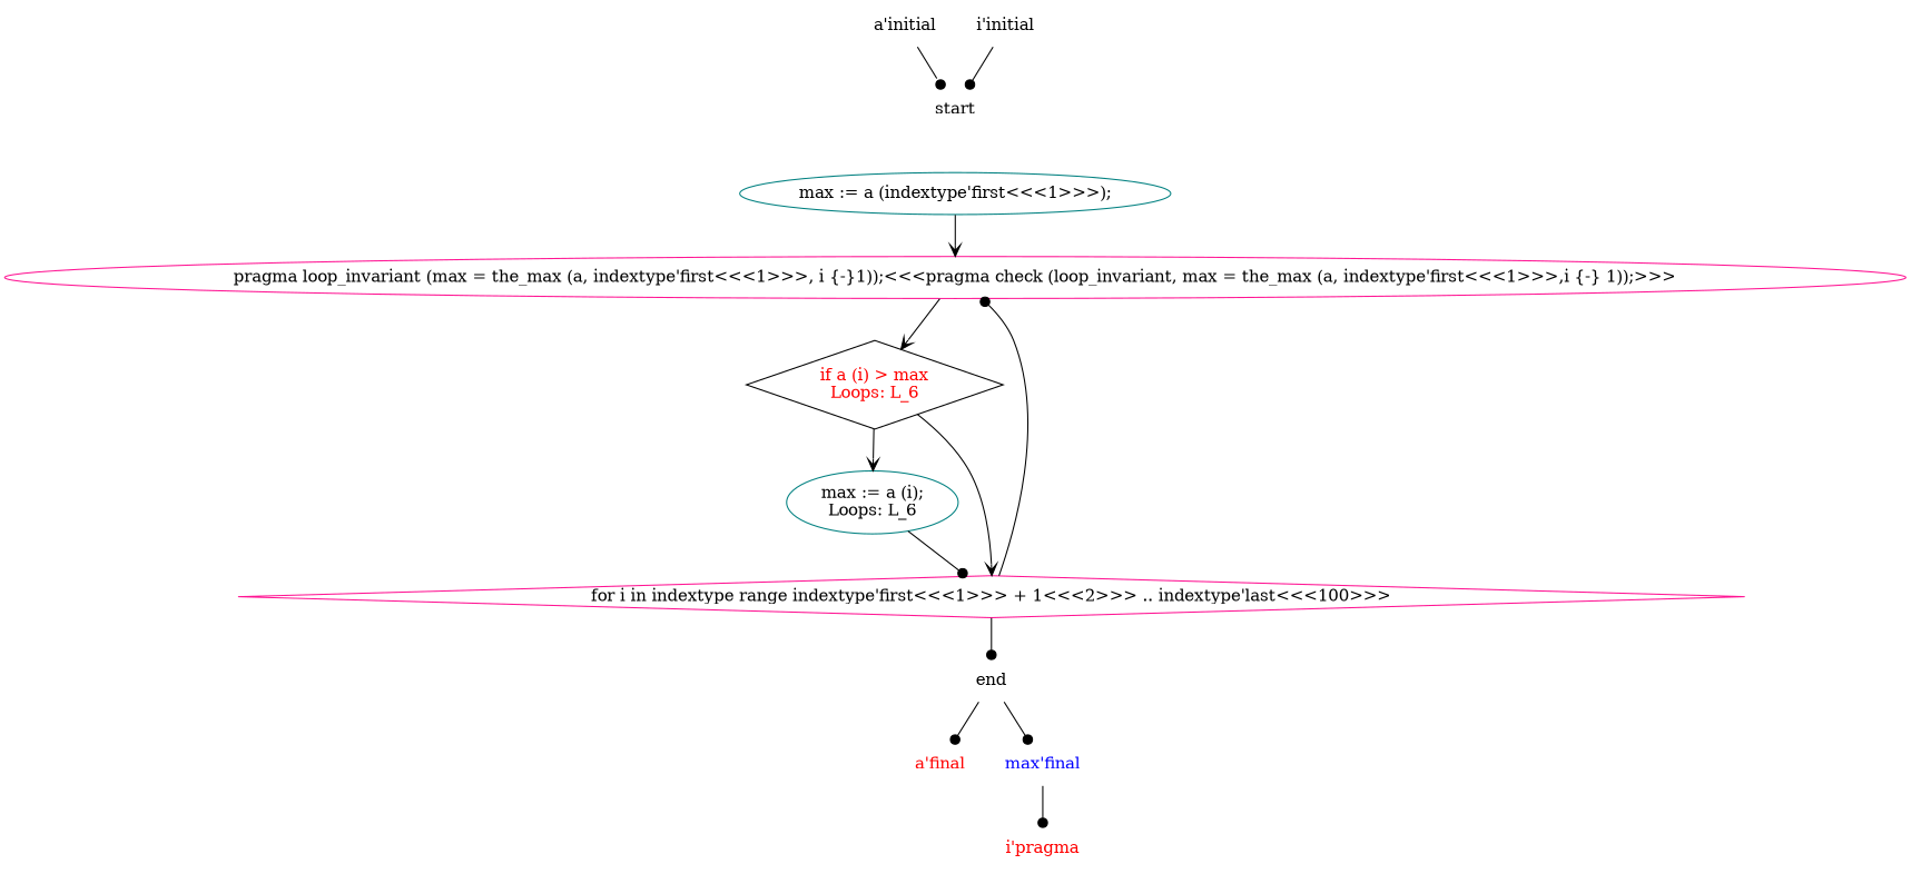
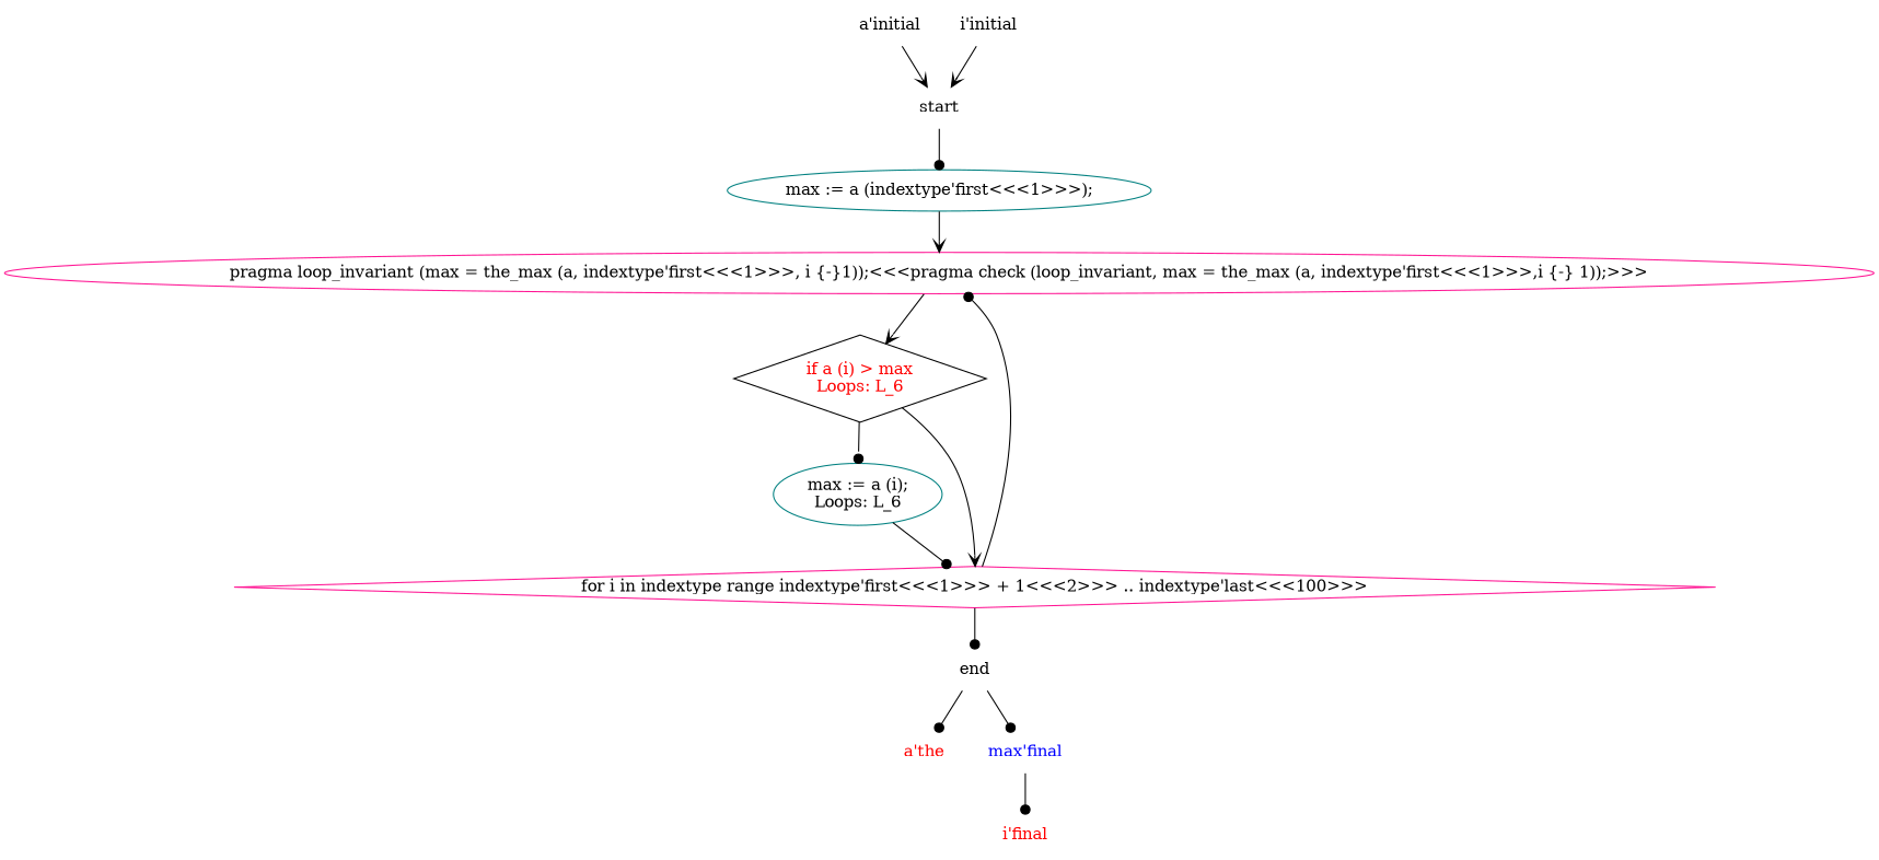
  digraph {
    splines=True
    node [color=black shape=plaintext]
    edge [arrowType=normal arrowhead=dot]
    n1 [color=teal label=start]
    n2 [color=teal label="max := a (indextype'first<<<1>>>);" shape=""]
    n3 [color=deeppink label="pragma loop_invariant (max = the_max (a, indextype'first<<<1>>>, i {-}1));<<<pragma check (loop_invariant, max = the_max (a, indextype'first<<<1>>>,i {-} 1));>>>" shape=""]
    n4 [label=end]
-   n5 [fontcolor=red label="a'final"]
+   n5 [fontcolor=red label="a'the"]
    n6 [color=deeppink fontcolor=blue label="max'final"]
-   n7 [fontcolor=red label="i'pragma"]
+   n7 [fontcolor=red label="i'final"]
    n8 [label="a'initial"]
    n9 [fontcolor=red label="if a (i) > max\nLoops:&nbsp;L_6" shape=diamond]
    n10 [color=teal label="max := a (i);\nLoops:&nbsp;L_6" shape=""]
    n11 [color=deeppink label="for i in indextype range indextype'first<<<1>>> + 1<<<2>>> .. indextype'last<<<100>>>" shape=diamond]
    n12 [label="i'initial"]
+   n1 -> n2
    n2 -> n3 [arrowhead=vee]
    n3 -> n9 [arrowhead=vee]
    n4 -> n5
    n4 -> n6
    n6 -> n7
-   n8 -> n1
-   n9 -> n10 [arrowhead=vee]
+   n8 -> n1 [arrowhead=vee]
+   n9 -> n10
    n9 -> n11 [arrowhead=vee]
    n10 -> n11
    n11 -> n3
    n11 -> n4
-   n12 -> n1
+   n12 -> n1 [arrowhead=vee]
  }
